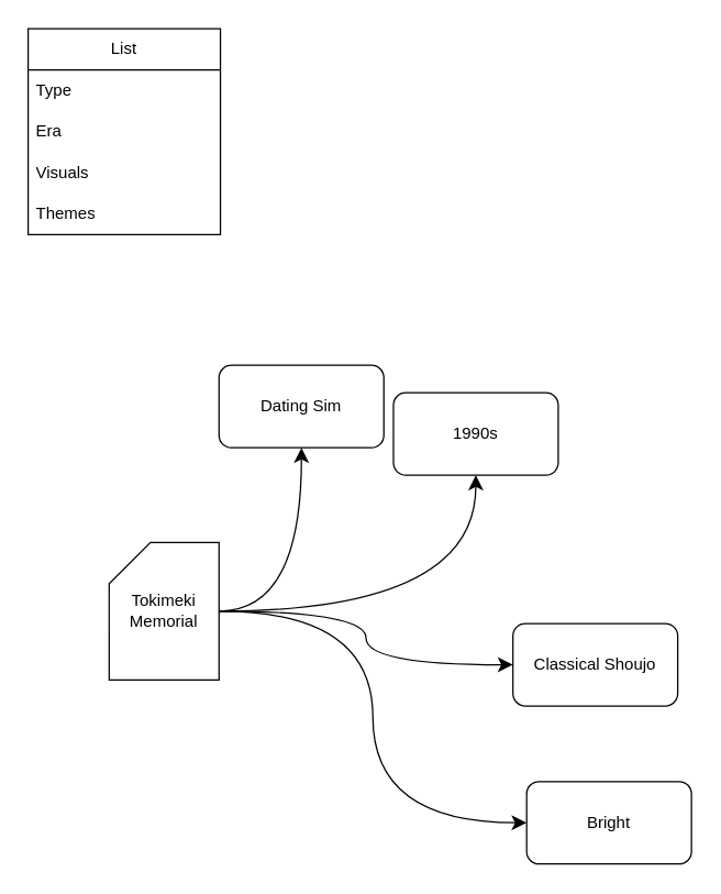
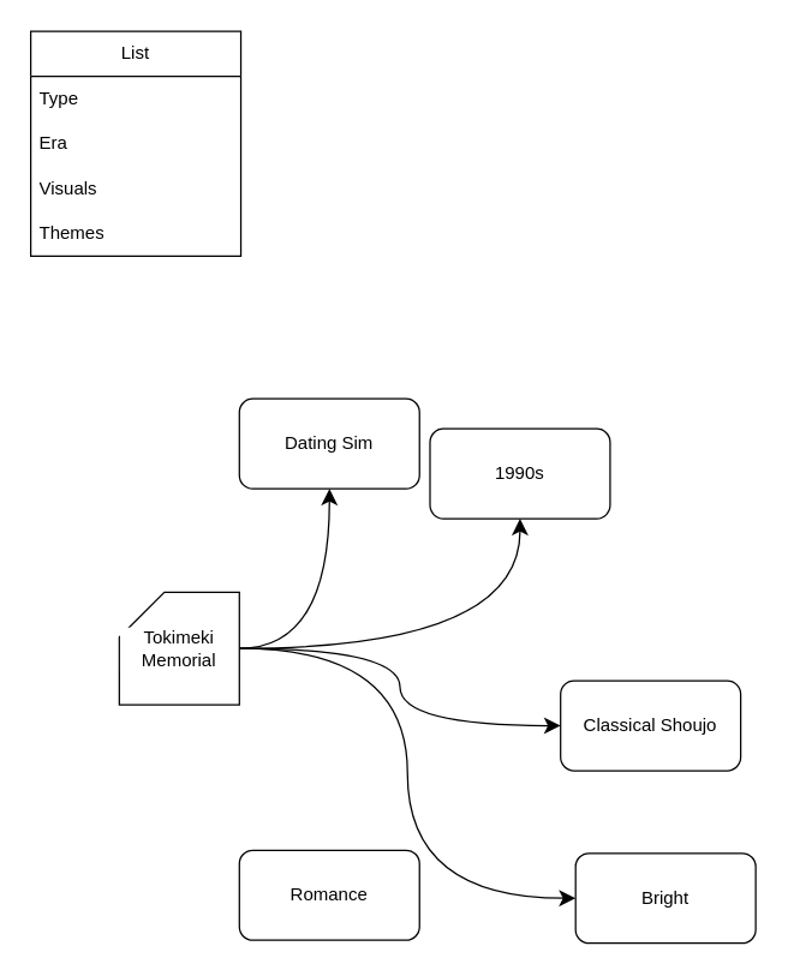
  <mxCell id="0" />
  <mxCell id="1" parent="0" />
  <mxCell id="2" value="Dating Sim" style="rounded=1;whiteSpace=wrap;html=1;" vertex="1" parent="1"><mxGeometry x="159" y="265" width="120" height="60" as="geometry" /></mxCell>
  <mxCell id="3" style="edgeStyle=orthogonalEdgeStyle;rounded=0;orthogonalLoop=1;jettySize=auto;html=1;fontSize=12;startSize=8;endSize=8;curved=1;exitX=1;exitY=0.5;exitDx=0;exitDy=0;exitPerimeter=0;" edge="1" parent="1" source="10" target="2"><mxGeometry relative="1" as="geometry"><mxPoint x="238" y="385" as="sourcePoint" /></mxGeometry></mxCell>
+ <mxCell id="4" value="Romance" style="rounded=1;whiteSpace=wrap;html=1;" vertex="1" parent="1"><mxGeometry x="159" y="566" width="120" height="60" as="geometry" /></mxCell>
  <mxCell id="5" value="Classical Shoujo" style="rounded=1;whiteSpace=wrap;html=1;" vertex="1" parent="1"><mxGeometry x="373" y="453" width="120" height="60" as="geometry" /></mxCell>
  <mxCell id="6" style="edgeStyle=orthogonalEdgeStyle;shape=connector;curved=1;rounded=0;orthogonalLoop=1;jettySize=auto;html=1;strokeColor=default;align=center;verticalAlign=middle;fontFamily=Helvetica;fontSize=12;fontColor=default;labelBackgroundColor=default;startSize=8;endArrow=classic;endSize=8;exitX=1;exitY=0.5;exitDx=0;exitDy=0;exitPerimeter=0;" edge="1" parent="1" source="10" target="5"><mxGeometry relative="1" as="geometry"><mxPoint x="238" y="445" as="sourcePoint" /></mxGeometry></mxCell>
  <mxCell id="7" value="1990s" style="rounded=1;whiteSpace=wrap;html=1;" vertex="1" parent="1"><mxGeometry x="286" y="285" width="120" height="60" as="geometry" /></mxCell>
  <mxCell id="8" style="edgeStyle=orthogonalEdgeStyle;shape=connector;curved=1;rounded=0;orthogonalLoop=1;jettySize=auto;html=1;strokeColor=default;align=center;verticalAlign=middle;fontFamily=Helvetica;fontSize=12;fontColor=default;labelBackgroundColor=default;startSize=8;endArrow=classic;endSize=8;exitX=1;exitY=0.5;exitDx=0;exitDy=0;exitPerimeter=0;" edge="1" parent="1" source="10" target="7"><mxGeometry relative="1" as="geometry"><mxPoint x="238" y="415" as="sourcePoint" /></mxGeometry></mxCell>
  <mxCell id="9" style="edgeStyle=orthogonalEdgeStyle;shape=connector;curved=1;rounded=0;orthogonalLoop=1;jettySize=auto;html=1;entryX=0;entryY=0.5;entryDx=0;entryDy=0;strokeColor=default;align=center;verticalAlign=middle;fontFamily=Helvetica;fontSize=12;fontColor=default;labelBackgroundColor=default;startSize=8;endArrow=classic;endSize=8;" edge="1" parent="1" source="10" target="16"><mxGeometry relative="1" as="geometry" /></mxCell>
- <mxCell id="10" value="Tokimeki Memorial" style="shape=card;whiteSpace=wrap;html=1;fontFamily=Helvetica;fontSize=12;fontColor=default;labelBackgroundColor=default;" vertex="1" parent="1"><mxGeometry x="79" y="394" width="80" height="100" as="geometry" /></mxCell>
+ <mxCell id="10" value="Tokimeki Memorial" style="shape=card;whiteSpace=wrap;html=1;fontFamily=Helvetica;fontSize=12;fontColor=default;labelBackgroundColor=default;" vertex="1" parent="1"><mxGeometry x="79" y="394" width="80" height="75" as="geometry" /></mxCell>
  <mxCell id="11" value="List" style="swimlane;fontStyle=0;childLayout=stackLayout;horizontal=1;startSize=30;horizontalStack=0;resizeParent=1;resizeParentMax=0;resizeLast=0;collapsible=1;marginBottom=0;whiteSpace=wrap;html=1;fontFamily=Helvetica;fontSize=12;fontColor=default;labelBackgroundColor=default;" vertex="1" parent="1"><mxGeometry x="20" y="20" width="140" height="150" as="geometry" /></mxCell>
  <mxCell id="12" value="Type&lt;span style=&quot;white-space: pre;&quot;&gt;&#09;&lt;/span&gt;" style="text;strokeColor=none;fillColor=none;align=left;verticalAlign=middle;spacingLeft=4;spacingRight=4;overflow=hidden;points=[[0,0.5],[1,0.5]];portConstraint=eastwest;rotatable=0;whiteSpace=wrap;html=1;fontFamily=Helvetica;fontSize=12;fontColor=default;labelBackgroundColor=default;" vertex="1" parent="11"><mxGeometry y="30" width="140" height="30" as="geometry" /></mxCell>
  <mxCell id="13" value="Era" style="text;strokeColor=none;fillColor=none;align=left;verticalAlign=middle;spacingLeft=4;spacingRight=4;overflow=hidden;points=[[0,0.5],[1,0.5]];portConstraint=eastwest;rotatable=0;whiteSpace=wrap;html=1;fontFamily=Helvetica;fontSize=12;fontColor=default;labelBackgroundColor=default;" vertex="1" parent="11"><mxGeometry y="60" width="140" height="30" as="geometry" /></mxCell>
  <mxCell id="14" value="Visuals" style="text;strokeColor=none;fillColor=none;align=left;verticalAlign=middle;spacingLeft=4;spacingRight=4;overflow=hidden;points=[[0,0.5],[1,0.5]];portConstraint=eastwest;rotatable=0;whiteSpace=wrap;html=1;fontFamily=Helvetica;fontSize=12;fontColor=default;labelBackgroundColor=default;" vertex="1" parent="11"><mxGeometry y="90" width="140" height="30" as="geometry" /></mxCell>
  <mxCell id="15" value="Themes" style="text;strokeColor=none;fillColor=none;align=left;verticalAlign=middle;spacingLeft=4;spacingRight=4;overflow=hidden;points=[[0,0.5],[1,0.5]];portConstraint=eastwest;rotatable=0;whiteSpace=wrap;html=1;fontFamily=Helvetica;fontSize=12;fontColor=default;labelBackgroundColor=default;" vertex="1" parent="11"><mxGeometry y="120" width="140" height="30" as="geometry" /></mxCell>
  <mxCell id="16" value="Bright" style="rounded=1;whiteSpace=wrap;html=1;" vertex="1" parent="1"><mxGeometry x="383" y="568" width="120" height="60" as="geometry" /></mxCell>
